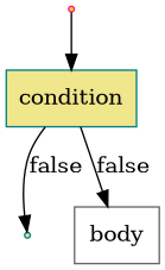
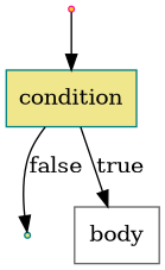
  digraph {
    node [color=teal fillcolor=khaki shape=point style=filled]
    main [color=deeppink fillcolor=gold]
    condition [shape=box]
    end
    body [color=gray40 fillcolor=white shape=box]
    main -> condition
    condition -> end [label=false]
-   condition -> body [label=false]
+   condition -> body [label=true]
  }
